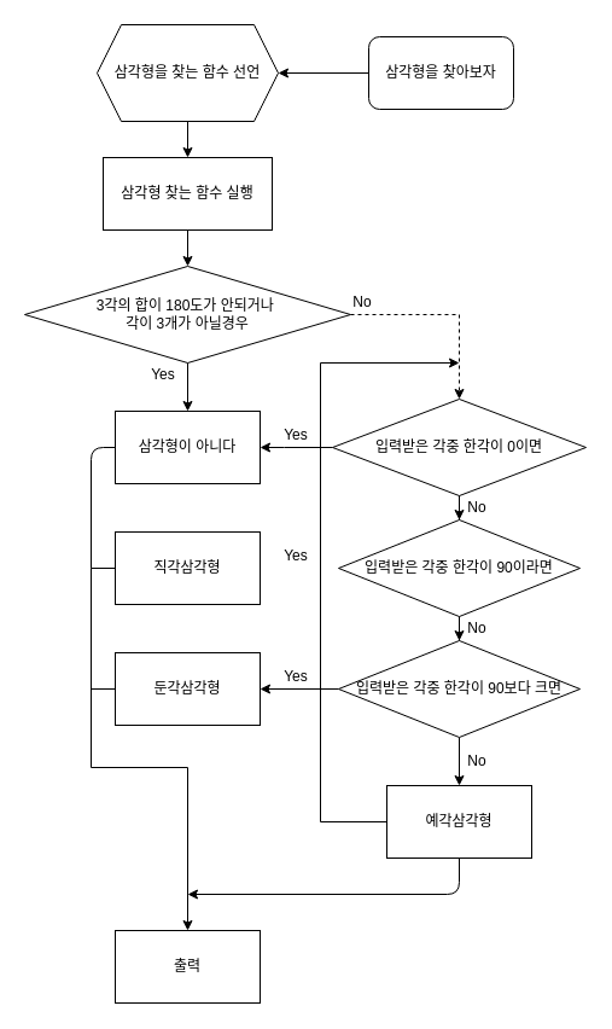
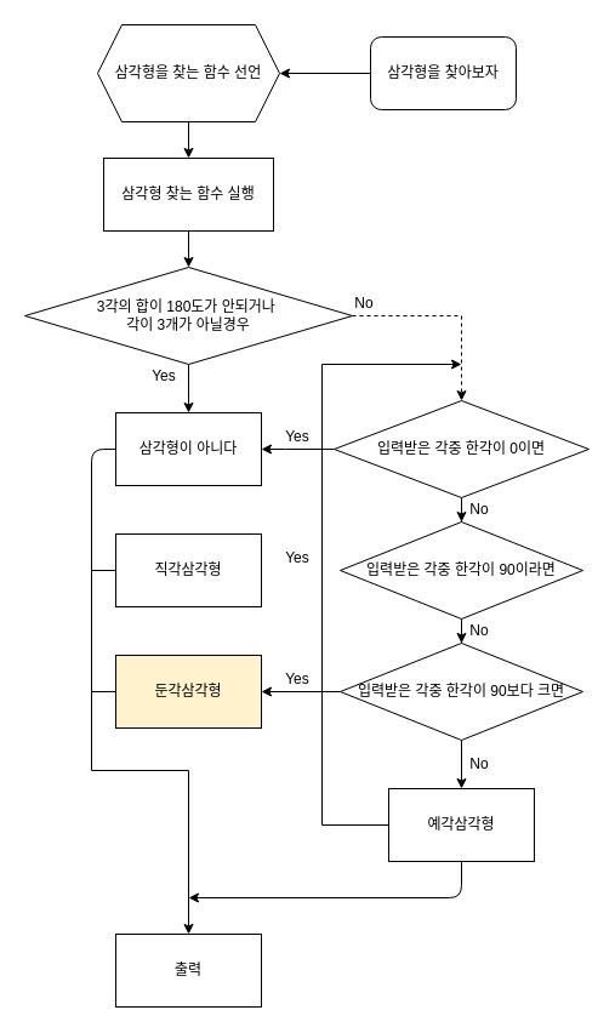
  <mxCell id="0" />
  <mxCell id="1" parent="0" />
  <mxCell id="2" value="" style="edgeStyle=orthogonalEdgeStyle;rounded=0;orthogonalLoop=1;jettySize=auto;html=1;" edge="1" parent="1" source="3" target="5"><mxGeometry relative="1" as="geometry" /></mxCell>
  <mxCell id="3" value="삼각형을 찾아보자" style="rounded=1;whiteSpace=wrap;html=1;" vertex="1" parent="1"><mxGeometry x="305" y="30" width="120" height="60" as="geometry" /></mxCell>
  <mxCell id="4" style="edgeStyle=orthogonalEdgeStyle;rounded=0;orthogonalLoop=1;jettySize=auto;html=1;entryX=0.5;entryY=0;entryDx=0;entryDy=0;" edge="1" parent="1" source="5" target="7"><mxGeometry relative="1" as="geometry" /></mxCell>
  <mxCell id="5" value="삼각형을 찾는 함수 선언" style="shape=hexagon;perimeter=hexagonPerimeter2;whiteSpace=wrap;html=1;fixedSize=1;" vertex="1" parent="1"><mxGeometry x="80" y="20" width="150" height="80" as="geometry" /></mxCell>
  <mxCell id="6" value="" style="edgeStyle=orthogonalEdgeStyle;rounded=0;orthogonalLoop=1;jettySize=auto;html=1;" edge="1" parent="1" source="7" target="10"><mxGeometry relative="1" as="geometry" /></mxCell>
  <mxCell id="7" value="삼각형 찾는 함수 실행" style="rounded=0;whiteSpace=wrap;html=1;" vertex="1" parent="1"><mxGeometry x="85" y="130" width="140" height="60" as="geometry" /></mxCell>
  <mxCell id="8" value="" style="edgeStyle=orthogonalEdgeStyle;rounded=0;orthogonalLoop=1;jettySize=auto;html=1;" edge="1" parent="1" source="10" target="24"><mxGeometry relative="1" as="geometry" /></mxCell>
  <mxCell id="9" style="edgeStyle=orthogonalEdgeStyle;rounded=0;orthogonalLoop=1;jettySize=auto;html=1;exitX=1;exitY=0.5;exitDx=0;exitDy=0;dashed=1;" edge="1" parent="1" source="10" target="13"><mxGeometry relative="1" as="geometry" /></mxCell>
  <mxCell id="10" value="3각의 합이 180도가 안되거나&amp;nbsp;&lt;br&gt;각이 3개가 아닐경우" style="rhombus;whiteSpace=wrap;html=1;" vertex="1" parent="1"><mxGeometry x="20" y="220" width="270" height="80" as="geometry" /></mxCell>
  <mxCell id="11" value="" style="edgeStyle=orthogonalEdgeStyle;rounded=0;orthogonalLoop=1;jettySize=auto;html=1;" edge="1" parent="1" source="13" target="24"><mxGeometry relative="1" as="geometry"><Array as="points"><mxPoint x="235" y="370" /><mxPoint x="235" y="370" /></Array></mxGeometry></mxCell>
  <mxCell id="12" style="edgeStyle=orthogonalEdgeStyle;rounded=0;orthogonalLoop=1;jettySize=auto;html=1;entryX=0.5;entryY=0;entryDx=0;entryDy=0;" edge="1" parent="1" source="13" target="15"><mxGeometry relative="1" as="geometry" /></mxCell>
  <mxCell id="13" value="입력받은 각중 한각이 0이면" style="rhombus;whiteSpace=wrap;html=1;" vertex="1" parent="1"><mxGeometry x="275" y="330" width="210" height="80" as="geometry" /></mxCell>
  <mxCell id="14" style="edgeStyle=orthogonalEdgeStyle;rounded=0;orthogonalLoop=1;jettySize=auto;html=1;entryX=0.5;entryY=0;entryDx=0;entryDy=0;" edge="1" parent="1" source="15" target="18"><mxGeometry relative="1" as="geometry" /></mxCell>
  <mxCell id="15" value="입력받은 각중 한각이 90이라면" style="rhombus;whiteSpace=wrap;html=1;" vertex="1" parent="1"><mxGeometry x="280" y="430" width="200" height="80" as="geometry" /></mxCell>
  <mxCell id="16" value="" style="edgeStyle=orthogonalEdgeStyle;rounded=0;orthogonalLoop=1;jettySize=auto;html=1;" edge="1" parent="1" source="18" target="23"><mxGeometry relative="1" as="geometry" /></mxCell>
  <mxCell id="17" value="" style="edgeStyle=orthogonalEdgeStyle;rounded=0;orthogonalLoop=1;jettySize=auto;html=1;" edge="1" parent="1" source="18" target="21"><mxGeometry relative="1" as="geometry" /></mxCell>
  <mxCell id="18" value="입력받은 각중 한각이 90보다 크면" style="rhombus;whiteSpace=wrap;html=1;" vertex="1" parent="1"><mxGeometry x="280" y="530" width="200" height="80" as="geometry" /></mxCell>
  <mxCell id="19" style="edgeStyle=orthogonalEdgeStyle;rounded=0;orthogonalLoop=1;jettySize=auto;html=1;exitX=0;exitY=0.5;exitDx=0;exitDy=0;" edge="1" parent="1" source="20" target="25"><mxGeometry relative="1" as="geometry" /></mxCell>
  <mxCell id="20" value="직각삼각형" style="rounded=0;whiteSpace=wrap;html=1;" vertex="1" parent="1"><mxGeometry x="95" y="440" width="120" height="60" as="geometry" /></mxCell>
- <mxCell id="21" value="둔각삼각형" style="rounded=0;whiteSpace=wrap;html=1;" vertex="1" parent="1"><mxGeometry x="95" y="540" width="120" height="60" as="geometry" /></mxCell>
+ <mxCell id="21" value="둔각삼각형" style="rounded=0;whiteSpace=wrap;html=1;fillColor=#fff2cc;" vertex="1" parent="1"><mxGeometry x="95" y="540" width="120" height="60" as="geometry" /></mxCell>
  <mxCell id="22" style="edgeStyle=orthogonalEdgeStyle;rounded=0;orthogonalLoop=1;jettySize=auto;html=1;" edge="1" parent="1" source="23"><mxGeometry relative="1" as="geometry"><mxPoint x="380" y="300" as="targetPoint" /><Array as="points"><mxPoint x="265" y="680" /></Array></mxGeometry></mxCell>
  <mxCell id="23" value="예각삼각형" style="rounded=0;whiteSpace=wrap;html=1;" vertex="1" parent="1"><mxGeometry x="320" y="650" width="120" height="60" as="geometry" /></mxCell>
  <mxCell id="24" value="삼각형이 아니다" style="rounded=0;whiteSpace=wrap;html=1;" vertex="1" parent="1"><mxGeometry x="95" y="340" width="120" height="60" as="geometry" /></mxCell>
  <mxCell id="25" value="출력" style="rounded=0;whiteSpace=wrap;html=1;" vertex="1" parent="1"><mxGeometry x="95" y="770" width="120" height="60" as="geometry" /></mxCell>
  <mxCell id="26" value="" style="endArrow=none;html=1;exitX=0;exitY=0.5;exitDx=0;exitDy=0;" edge="1" parent="1" source="24"><mxGeometry width="50" height="50" relative="1" as="geometry"><mxPoint x="215" y="620" as="sourcePoint" /><mxPoint x="75" y="470" as="targetPoint" /><Array as="points"><mxPoint x="75" y="370" /></Array></mxGeometry></mxCell>
  <mxCell id="27" value="" style="endArrow=none;html=1;exitX=0;exitY=0.5;exitDx=0;exitDy=0;" edge="1" parent="1" source="21"><mxGeometry width="50" height="50" relative="1" as="geometry"><mxPoint x="215" y="380" as="sourcePoint" /><mxPoint x="75" y="570" as="targetPoint" /></mxGeometry></mxCell>
  <mxCell id="28" value="" style="endArrow=classic;html=1;exitX=0.5;exitY=1;exitDx=0;exitDy=0;" edge="1" parent="1" source="23"><mxGeometry width="50" height="50" relative="1" as="geometry"><mxPoint x="215" y="730" as="sourcePoint" /><mxPoint x="155" y="740" as="targetPoint" /><Array as="points"><mxPoint x="380" y="740" /></Array></mxGeometry></mxCell>
  <mxCell id="29" value="Yes" style="text;html=1;strokeColor=none;fillColor=none;align=center;verticalAlign=middle;whiteSpace=wrap;rounded=0;" vertex="1" parent="1"><mxGeometry x="115" y="300" width="40" height="20" as="geometry" /></mxCell>
  <mxCell id="30" value="No" style="text;html=1;strokeColor=none;fillColor=none;align=center;verticalAlign=middle;whiteSpace=wrap;rounded=0;" vertex="1" parent="1"><mxGeometry x="280" y="240" width="40" height="20" as="geometry" /></mxCell>
  <mxCell id="31" value="No" style="text;html=1;strokeColor=none;fillColor=none;align=center;verticalAlign=middle;whiteSpace=wrap;rounded=0;" vertex="1" parent="1"><mxGeometry x="375" y="410" width="40" height="20" as="geometry" /></mxCell>
  <mxCell id="32" value="No" style="text;html=1;strokeColor=none;fillColor=none;align=center;verticalAlign=middle;whiteSpace=wrap;rounded=0;" vertex="1" parent="1"><mxGeometry x="375" y="510" width="40" height="20" as="geometry" /></mxCell>
  <mxCell id="33" value="No" style="text;html=1;strokeColor=none;fillColor=none;align=center;verticalAlign=middle;whiteSpace=wrap;rounded=0;" vertex="1" parent="1"><mxGeometry x="375" y="620" width="40" height="20" as="geometry" /></mxCell>
  <mxCell id="34" value="Yes" style="text;html=1;strokeColor=none;fillColor=none;align=center;verticalAlign=middle;whiteSpace=wrap;rounded=0;" vertex="1" parent="1"><mxGeometry x="225" y="350" width="40" height="20" as="geometry" /></mxCell>
  <mxCell id="35" value="Yes" style="text;html=1;strokeColor=none;fillColor=none;align=center;verticalAlign=middle;whiteSpace=wrap;rounded=0;" vertex="1" parent="1"><mxGeometry x="225" y="450" width="40" height="20" as="geometry" /></mxCell>
  <mxCell id="36" value="Yes" style="text;html=1;strokeColor=none;fillColor=none;align=center;verticalAlign=middle;whiteSpace=wrap;rounded=0;" vertex="1" parent="1"><mxGeometry x="225" y="550" width="40" height="20" as="geometry" /></mxCell>
